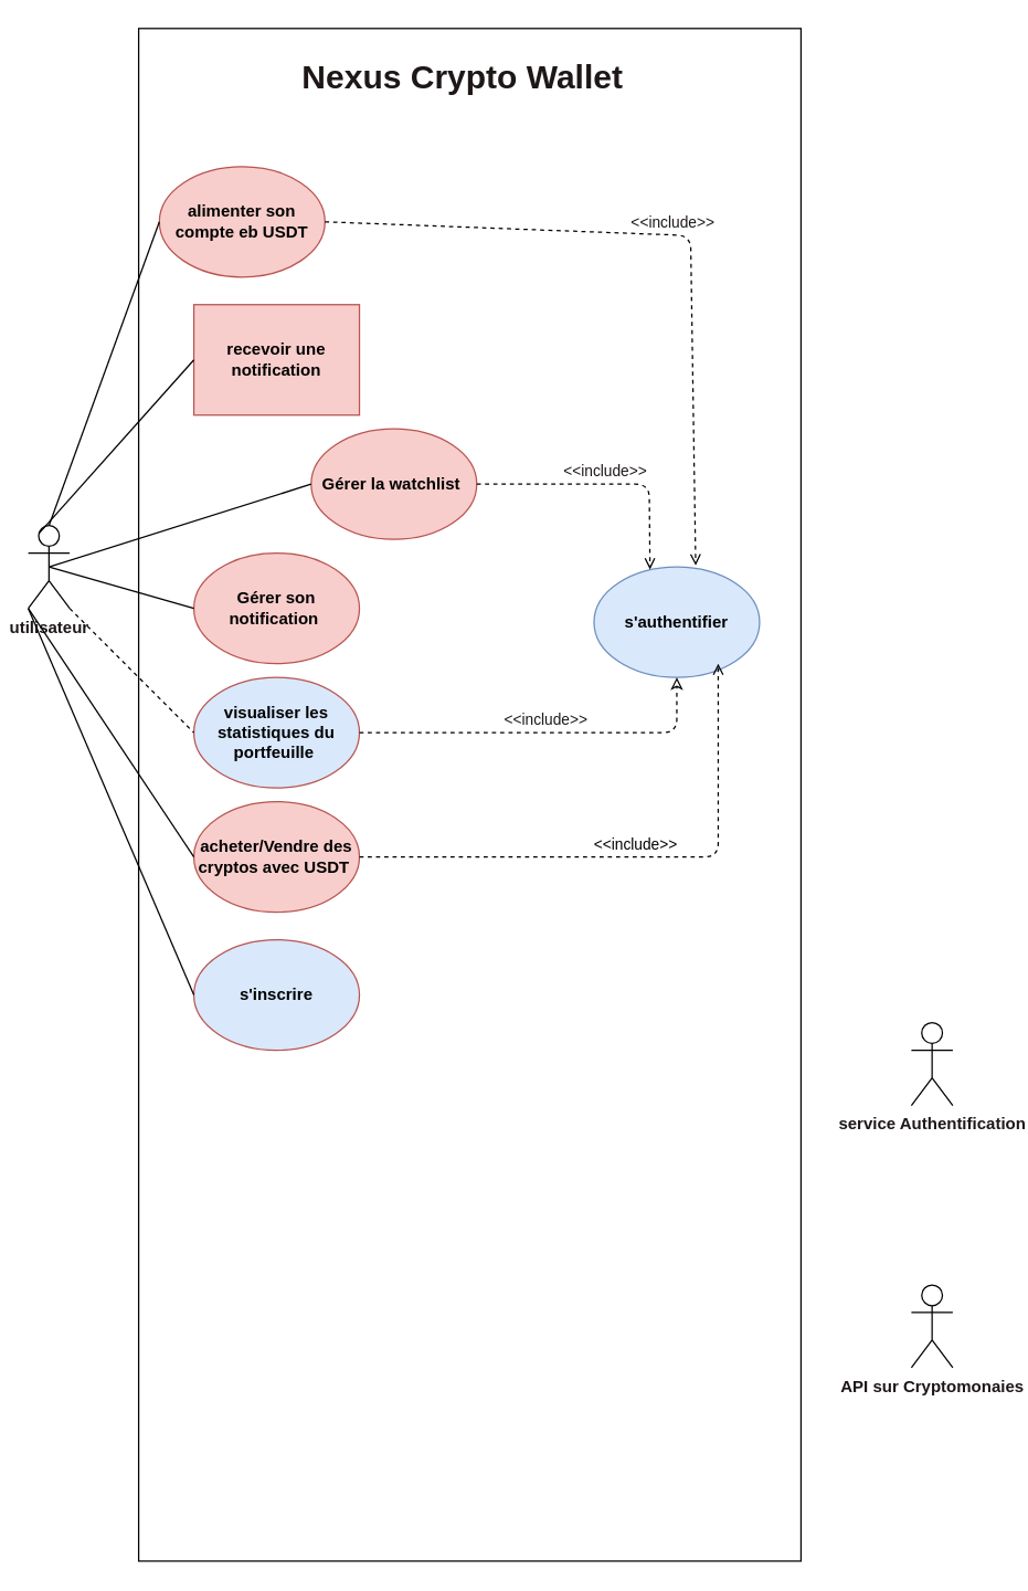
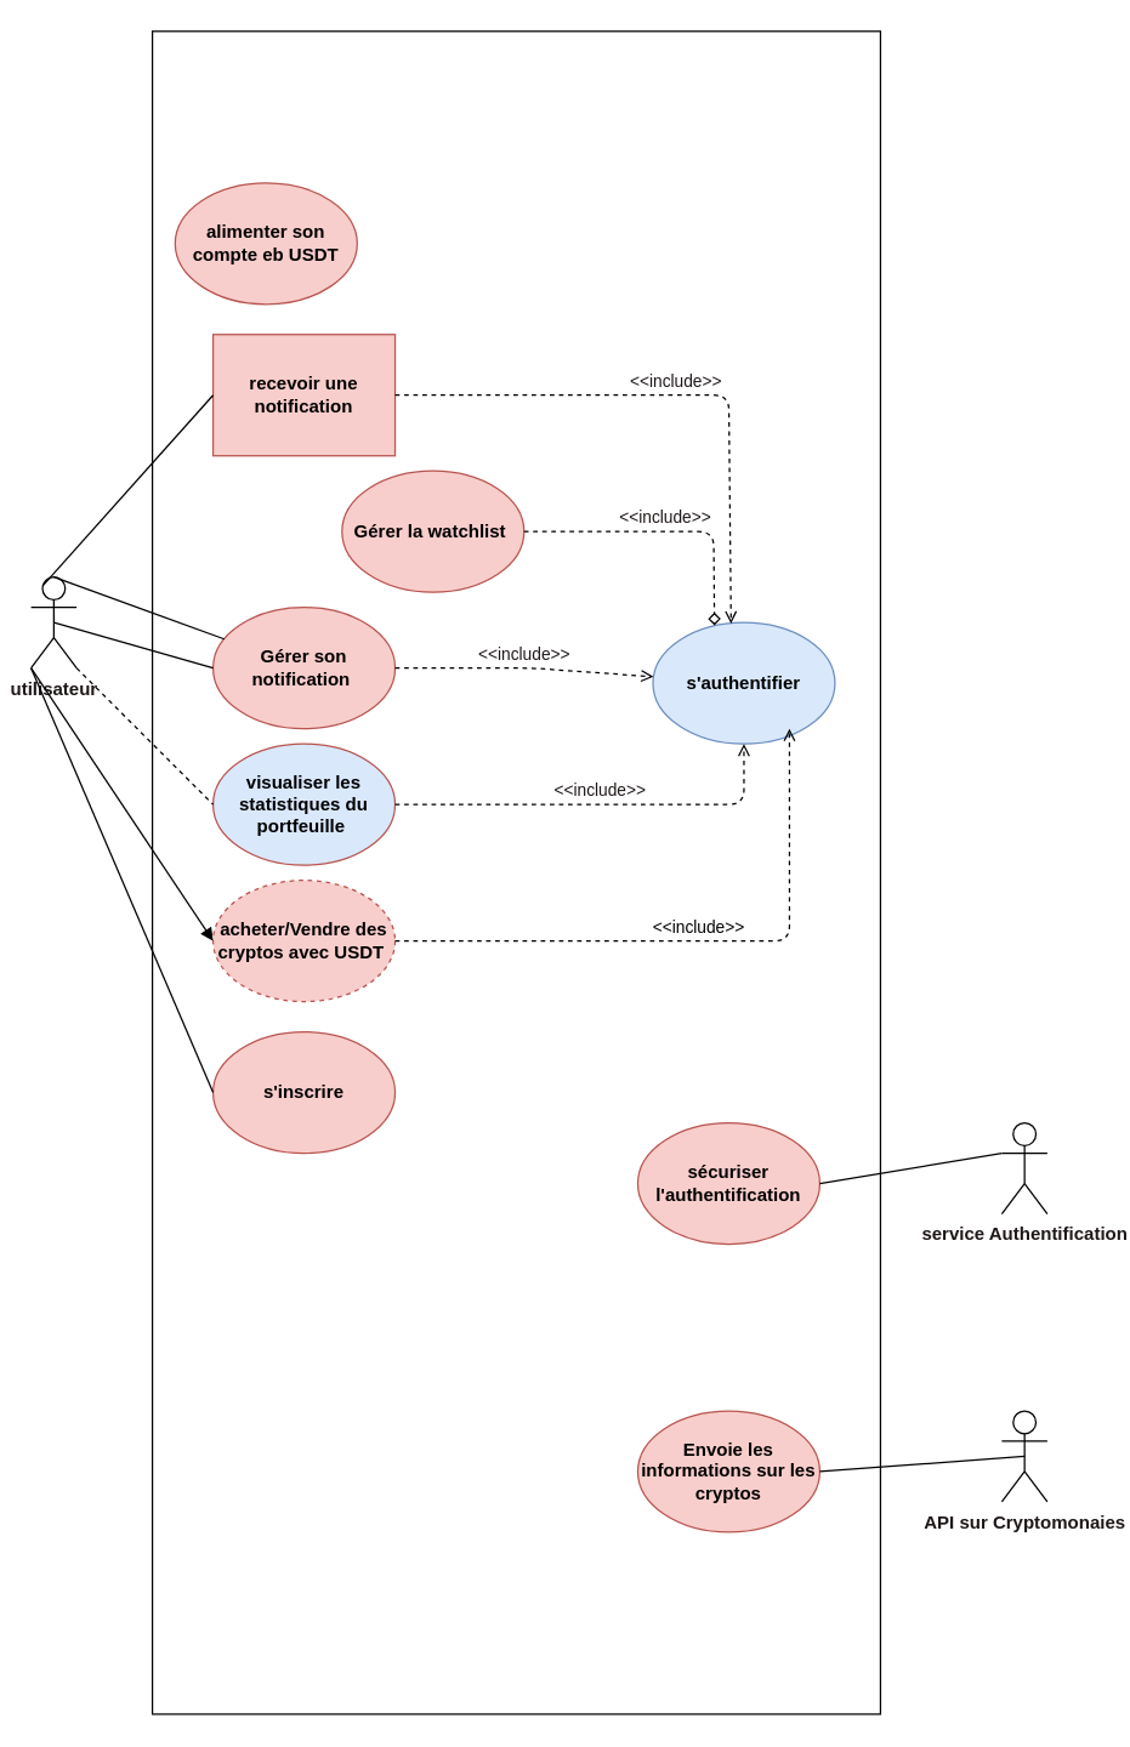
  <mxCell id="0" />
  <mxCell id="1" parent="0" />
  <mxCell id="2" value="" style="rounded=0;whiteSpace=wrap;html=1;fontStyle=1" parent="1" vertex="1"><mxGeometry x="100" y="20" width="480" height="1110" as="geometry" /></mxCell>
- <mxCell id="3" value="&lt;h1 style=&quot;box-sizing: border-box; border: 0px solid; --tw-border-spacing-x: 0; --tw-border-spacing-y: 0; --tw-translate-x: 0; --tw-translate-y: 0; --tw-rotate: 0; --tw-skew-x: 0; --tw-skew-y: 0; --tw-scale-x: 1; --tw-scale-y: 1; --tw-pan-x: ; --tw-pan-y: ; --tw-pinch-zoom: ; --tw-scroll-snap-strictness: proximity; --tw-gradient-from-position: ; --tw-gradient-via-position: ; --tw-gradient-to-position: ; --tw-ordinal: ; --tw-slashed-zero: ; --tw-numeric-figure: ; --tw-numeric-spacing: ; --tw-numeric-fraction: ; --tw-ring-inset: ; --tw-ring-offset-width: 0px; --tw-ring-offset-color: #fff; --tw-ring-color: rgba(59,130,246,.5); --tw-ring-offset-shadow: 0 0 #0000; --tw-ring-shadow: 0 0 #0000; --tw-shadow: 0 0 #0000; --tw-shadow-colored: 0 0 #0000; --tw-blur: ; --tw-brightness: ; --tw-contrast: ; --tw-grayscale: ; --tw-hue-rotate: ; --tw-invert: ; --tw-saturate: ; --tw-sepia: ; --tw-drop-shadow: ; --tw-backdrop-blur: ; --tw-backdrop-brightness: ; --tw-backdrop-contrast: ; --tw-backdrop-grayscale: ; --tw-backdrop-hue-rotate: ; --tw-backdrop-invert: ; --tw-backdrop-opacity: ; --tw-backdrop-saturate: ; --tw-backdrop-sepia: ; --tw-contain-size: ; --tw-contain-layout: ; --tw-contain-paint: ; --tw-contain-style: ; font-size: 1.5rem; margin: 0px; font-family: &amp;quot;Nunito Sans&amp;quot;, sans-serif; line-height: 2rem; text-align: start; background-color: rgb(255, 255, 255);&quot; class=&quot;sc-6a4c5dd9-0 dXTcni&quot;&gt;&lt;font color=&quot;#1e1717&quot;&gt;Nexus Crypto Wallet&lt;/font&gt;&lt;/h1&gt;" style="text;html=1;strokeColor=none;fillColor=none;align=center;verticalAlign=middle;whiteSpace=wrap;rounded=0;" parent="1" vertex="1"><mxGeometry x="200" y="40" width="270" height="30" as="geometry" /></mxCell>
  <mxCell id="4" value="&lt;b&gt;utilisateur&lt;/b&gt;" style="shape=umlActor;verticalLabelPosition=bottom;verticalAlign=top;html=1;outlineConnect=0;fontColor=#1e1717;" parent="1" vertex="1"><mxGeometry x="20" y="380" width="30" height="60" as="geometry" /></mxCell>
  <mxCell id="5" value="alimenter son compte eb USDT&lt;br&gt;" style="ellipse;whiteSpace=wrap;html=1;fontStyle=1;fillColor=#f8cecc;strokeColor=#b85450;" parent="1" vertex="1"><mxGeometry x="115" y="120" width="120" height="80" as="geometry" /></mxCell>
  <mxCell id="6" value="recevoir une notification" style="whiteSpace=wrap;html=1;fontStyle=1;fillColor=#f8cecc;strokeColor=#b85450;rounded=0;" parent="1" vertex="1"><mxGeometry x="140" y="220" width="120" height="80" as="geometry" /></mxCell>
  <mxCell id="7" value="Gérer la watchlist&amp;nbsp;&lt;br&gt;" style="ellipse;whiteSpace=wrap;html=1;fontStyle=1;fillColor=#f8cecc;strokeColor=#b85450;" parent="1" vertex="1"><mxGeometry x="225" y="310" width="120" height="80" as="geometry" /></mxCell>
  <mxCell id="8" value="Gérer son notification&amp;nbsp;&lt;br&gt;" style="ellipse;whiteSpace=wrap;html=1;fontStyle=1;fillColor=#f8cecc;strokeColor=#b85450;" parent="1" vertex="1"><mxGeometry x="140" y="400" width="120" height="80" as="geometry" /></mxCell>
  <mxCell id="9" value="visualiser les statistiques du portfeuille&amp;nbsp;&lt;br&gt;" style="ellipse;whiteSpace=wrap;html=1;fontStyle=1;fillColor=#dae8fc;strokeColor=#b85450;" parent="1" vertex="1"><mxGeometry x="140" y="490" width="120" height="80" as="geometry" /></mxCell>
- <mxCell id="10" value="acheter/Vendre des cryptos avec USDT&amp;nbsp;&lt;br&gt;" style="ellipse;whiteSpace=wrap;html=1;fontStyle=1;fillColor=#f8cecc;strokeColor=#b85450;" parent="1" vertex="1"><mxGeometry x="140" y="580" width="120" height="80" as="geometry" /></mxCell>
+ <mxCell id="10" value="acheter/Vendre des cryptos avec USDT&amp;nbsp;&lt;br&gt;" style="ellipse;whiteSpace=wrap;html=1;fontStyle=1;fillColor=#f8cecc;strokeColor=#b85450;dashed=1;" parent="1" vertex="1"><mxGeometry x="140" y="580" width="120" height="80" as="geometry" /></mxCell>
  <mxCell id="11" value="&lt;b&gt;service Authentification&lt;br&gt;&lt;/b&gt;" style="shape=umlActor;verticalLabelPosition=bottom;verticalAlign=top;html=1;outlineConnect=0;fontColor=#1e1717;" parent="1" vertex="1"><mxGeometry x="660" y="740" width="30" height="60" as="geometry" /></mxCell>
+ <mxCell id="12" value="sécuriser l'authentification&lt;br&gt;" style="ellipse;whiteSpace=wrap;html=1;fontStyle=1;fillColor=#f8cecc;strokeColor=#b85450;" parent="1" vertex="1"><mxGeometry x="420" y="740" width="120" height="80" as="geometry" /></mxCell>
  <mxCell id="13" value="&lt;b&gt;API sur Cryptomonaies&lt;/b&gt;" style="shape=umlActor;verticalLabelPosition=bottom;verticalAlign=top;html=1;outlineConnect=0;fontColor=#1e1717;" parent="1" vertex="1"><mxGeometry x="660" y="930" width="30" height="60" as="geometry" /></mxCell>
- <mxCell id="15" value="" style="endArrow=none;html=1;fontColor=#1e1717;exitX=0.5;exitY=0;exitDx=0;exitDy=0;exitPerimeter=0;entryX=0;entryY=0.5;entryDx=0;entryDy=0;" parent="1" source="4" target="5" edge="1"><mxGeometry width="50" height="50" relative="1" as="geometry"><mxPoint x="960" y="620" as="sourcePoint" /><mxPoint x="1010" y="570" as="targetPoint" /></mxGeometry></mxCell>
+ <mxCell id="14" value="Envoie les informations sur les cryptos" style="ellipse;whiteSpace=wrap;html=1;fontStyle=1;fillColor=#f8cecc;strokeColor=#b85450;" parent="1" vertex="1"><mxGeometry x="420" y="930" width="120" height="80" as="geometry" /></mxCell>
+ <mxCell id="15" value="" style="endArrow=none;html=1;fontColor=#1e1717;exitX=0.5;exitY=0;exitDx=0;exitDy=0;exitPerimeter=0;" parent="1" source="4" target="8" edge="1"><mxGeometry width="50" height="50" relative="1" as="geometry"><mxPoint x="960" y="620" as="sourcePoint" /><mxPoint x="1010" y="570" as="targetPoint" /></mxGeometry></mxCell>
  <mxCell id="16" value="" style="endArrow=none;html=1;fontColor=#1e1717;exitX=0.25;exitY=0.1;exitDx=0;exitDy=0;exitPerimeter=0;entryX=0;entryY=0.5;entryDx=0;entryDy=0;" parent="1" source="4" target="6" edge="1"><mxGeometry width="50" height="50" relative="1" as="geometry"><mxPoint x="480" y="420" as="sourcePoint" /><mxPoint x="530" y="370" as="targetPoint" /></mxGeometry></mxCell>
- <mxCell id="17" value="" style="endArrow=none;html=1;fontColor=#1e1717;exitX=0.5;exitY=0.5;exitDx=0;exitDy=0;exitPerimeter=0;entryX=0;entryY=0.5;entryDx=0;entryDy=0;" parent="1" source="4" target="7" edge="1"><mxGeometry width="50" height="50" relative="1" as="geometry"><mxPoint x="480" y="420" as="sourcePoint" /><mxPoint x="530" y="370" as="targetPoint" /></mxGeometry></mxCell>
  <mxCell id="18" value="" style="endArrow=none;html=1;fontColor=#1e1717;entryX=0;entryY=0.5;entryDx=0;entryDy=0;" parent="1" target="8" edge="1"><mxGeometry width="50" height="50" relative="1" as="geometry"><mxPoint x="35" y="410" as="sourcePoint" /><mxPoint x="530" y="370" as="targetPoint" /></mxGeometry></mxCell>
  <mxCell id="19" value="" style="endArrow=none;html=1;fontColor=#1e1717;exitX=1;exitY=1;exitDx=0;exitDy=0;exitPerimeter=0;entryX=0;entryY=0.5;entryDx=0;entryDy=0;dashed=1;" parent="1" source="4" target="9" edge="1"><mxGeometry width="50" height="50" relative="1" as="geometry"><mxPoint x="480" y="420" as="sourcePoint" /><mxPoint x="530" y="370" as="targetPoint" /></mxGeometry></mxCell>
- <mxCell id="20" value="" style="endArrow=none;html=1;fontColor=#1e1717;exitX=0;exitY=1;exitDx=0;exitDy=0;exitPerimeter=0;entryX=0;entryY=0.5;entryDx=0;entryDy=0;" parent="1" source="4" target="10" edge="1"><mxGeometry width="50" height="50" relative="1" as="geometry"><mxPoint x="480" y="420" as="sourcePoint" /><mxPoint x="530" y="370" as="targetPoint" /></mxGeometry></mxCell>
- <mxCell id="23" value="s'inscrire" style="ellipse;whiteSpace=wrap;html=1;fontStyle=1;fillColor=#dae8fc;strokeColor=#b85450;" parent="1" vertex="1"><mxGeometry x="140" y="680" width="120" height="80" as="geometry" /></mxCell>
+ <mxCell id="20" value="" style="endArrow=block;html=1;fontColor=#1e1717;exitX=0;exitY=1;exitDx=0;exitDy=0;exitPerimeter=0;entryX=0;entryY=0.5;entryDx=0;entryDy=0;" parent="1" source="4" target="10" edge="1"><mxGeometry width="50" height="50" relative="1" as="geometry"><mxPoint x="480" y="420" as="sourcePoint" /><mxPoint x="530" y="370" as="targetPoint" /></mxGeometry></mxCell>
+ <mxCell id="21" value="" style="endArrow=none;html=1;fontColor=#1e1717;entryX=0;entryY=0.333;entryDx=0;entryDy=0;entryPerimeter=0;exitX=1;exitY=0.5;exitDx=0;exitDy=0;" parent="1" source="12" target="11" edge="1"><mxGeometry width="50" height="50" relative="1" as="geometry"><mxPoint x="480" y="950" as="sourcePoint" /><mxPoint x="530" y="900" as="targetPoint" /></mxGeometry></mxCell>
+ <mxCell id="22" value="" style="endArrow=none;html=1;fontColor=#1e1717;entryX=0.5;entryY=0.5;entryDx=0;entryDy=0;entryPerimeter=0;exitX=1;exitY=0.5;exitDx=0;exitDy=0;" parent="1" source="14" target="13" edge="1"><mxGeometry width="50" height="50" relative="1" as="geometry"><mxPoint x="480" y="950" as="sourcePoint" /><mxPoint x="530" y="900" as="targetPoint" /></mxGeometry></mxCell>
+ <mxCell id="23" value="s'inscrire" style="ellipse;whiteSpace=wrap;html=1;fontStyle=1;fillColor=#f8cecc;strokeColor=#b85450;" parent="1" vertex="1"><mxGeometry x="140" y="680" width="120" height="80" as="geometry" /></mxCell>
  <mxCell id="24" value="" style="endArrow=none;html=1;fontColor=#1e1717;entryX=0;entryY=0.5;entryDx=0;entryDy=0;" parent="1" target="23" edge="1"><mxGeometry width="50" height="50" relative="1" as="geometry"><mxPoint x="20" y="440" as="sourcePoint" /><mxPoint x="550" y="380" as="targetPoint" /></mxGeometry></mxCell>
  <mxCell id="25" value="s'authentifier" style="ellipse;whiteSpace=wrap;html=1;fontStyle=1;fillColor=#dae8fc;strokeColor=#6c8ebf;" parent="1" vertex="1"><mxGeometry x="430" y="410" width="120" height="80" as="geometry" /></mxCell>
- <mxCell id="26" value="&amp;lt;&amp;lt;include&amp;gt;&amp;gt;" style="html=1;verticalAlign=bottom;labelBackgroundColor=none;endArrow=open;endFill=0;dashed=1;fontColor=#1e1717;exitX=1;exitY=0.5;exitDx=0;exitDy=0;entryX=0.614;entryY=-0.014;entryDx=0;entryDy=0;entryPerimeter=0;" parent="1" source="5" target="25" edge="1"><mxGeometry width="160" relative="1" as="geometry"><mxPoint x="300" y="370" as="sourcePoint" /><mxPoint x="460" y="370" as="targetPoint" /><Array as="points"><mxPoint x="500" y="170" /></Array></mxGeometry></mxCell>
- <mxCell id="28" value="&amp;lt;&amp;lt;include&amp;gt;&amp;gt;" style="html=1;verticalAlign=bottom;labelBackgroundColor=none;endArrow=open;endFill=0;dashed=1;fontColor=#1e1717;exitX=1;exitY=0.5;exitDx=0;exitDy=0;entryX=0.338;entryY=0.022;entryDx=0;entryDy=0;entryPerimeter=0;" parent="1" source="7" target="25" edge="1"><mxGeometry width="160" relative="1" as="geometry"><mxPoint x="320" y="380" as="sourcePoint" /><mxPoint x="480" y="380" as="targetPoint" /><Array as="points"><mxPoint x="470" y="350" /></Array></mxGeometry></mxCell>
- <mxCell id="30" value="&amp;lt;&amp;lt;include&amp;gt;&amp;gt;" style="html=1;verticalAlign=bottom;labelBackgroundColor=none;endArrow=classic;endFill=0;dashed=1;fontColor=#1e1717;exitX=1;exitY=0.5;exitDx=0;exitDy=0;entryX=0.5;entryY=1;entryDx=0;entryDy=0;" parent="1" source="9" target="25" edge="1"><mxGeometry width="160" relative="1" as="geometry"><mxPoint x="320" y="470" as="sourcePoint" /><mxPoint x="480" y="470" as="targetPoint" /><Array as="points"><mxPoint x="490" y="530" /></Array></mxGeometry></mxCell>
+ <mxCell id="27" value="&amp;lt;&amp;lt;include&amp;gt;&amp;gt;" style="html=1;verticalAlign=bottom;labelBackgroundColor=none;endArrow=open;endFill=0;dashed=1;fontColor=#1e1717;exitX=1;exitY=0.5;exitDx=0;exitDy=0;entryX=0.429;entryY=0.009;entryDx=0;entryDy=0;entryPerimeter=0;" parent="1" source="6" target="25" edge="1"><mxGeometry width="160" relative="1" as="geometry"><mxPoint x="320" y="380" as="sourcePoint" /><mxPoint x="480" y="380" as="targetPoint" /><Array as="points"><mxPoint x="480" y="260" /></Array></mxGeometry></mxCell>
+ <mxCell id="28" value="&amp;lt;&amp;lt;include&amp;gt;&amp;gt;" style="html=1;verticalAlign=bottom;labelBackgroundColor=none;endArrow=diamond;endFill=0;dashed=1;fontColor=#1e1717;exitX=1;exitY=0.5;exitDx=0;exitDy=0;entryX=0.338;entryY=0.022;entryDx=0;entryDy=0;entryPerimeter=0;" parent="1" source="7" target="25" edge="1"><mxGeometry width="160" relative="1" as="geometry"><mxPoint x="320" y="380" as="sourcePoint" /><mxPoint x="480" y="380" as="targetPoint" /><Array as="points"><mxPoint x="470" y="350" /></Array></mxGeometry></mxCell>
+ <mxCell id="29" value="&amp;lt;&amp;lt;include&amp;gt;&amp;gt;" style="html=1;verticalAlign=bottom;labelBackgroundColor=none;endArrow=open;endFill=0;dashed=1;fontColor=#1e1717;exitX=1;exitY=0.5;exitDx=0;exitDy=0;" parent="1" source="8" target="25" edge="1"><mxGeometry width="160" relative="1" as="geometry"><mxPoint x="320" y="380" as="sourcePoint" /><mxPoint x="480" y="380" as="targetPoint" /><Array as="points"><mxPoint x="350" y="440" /></Array></mxGeometry></mxCell>
+ <mxCell id="30" value="&amp;lt;&amp;lt;include&amp;gt;&amp;gt;" style="html=1;verticalAlign=bottom;labelBackgroundColor=none;endArrow=open;endFill=0;dashed=1;fontColor=#1e1717;exitX=1;exitY=0.5;exitDx=0;exitDy=0;entryX=0.5;entryY=1;entryDx=0;entryDy=0;" parent="1" source="9" target="25" edge="1"><mxGeometry width="160" relative="1" as="geometry"><mxPoint x="320" y="470" as="sourcePoint" /><mxPoint x="480" y="470" as="targetPoint" /><Array as="points"><mxPoint x="490" y="530" /></Array></mxGeometry></mxCell>
  <mxCell id="31" value="&amp;lt;&amp;lt;include&amp;gt;&amp;gt;" style="html=1;verticalAlign=bottom;labelBackgroundColor=none;endArrow=open;endFill=0;dashed=1;exitX=1;exitY=0.5;exitDx=0;exitDy=0;entryX=0.75;entryY=0.875;entryDx=0;entryDy=0;entryPerimeter=0;" edge="1" parent="1" source="10" target="25"><mxGeometry width="160" relative="1" as="geometry"><mxPoint x="290" y="540" as="sourcePoint" /><mxPoint x="450" y="540" as="targetPoint" /><Array as="points"><mxPoint x="520" y="620" /></Array></mxGeometry></mxCell>
